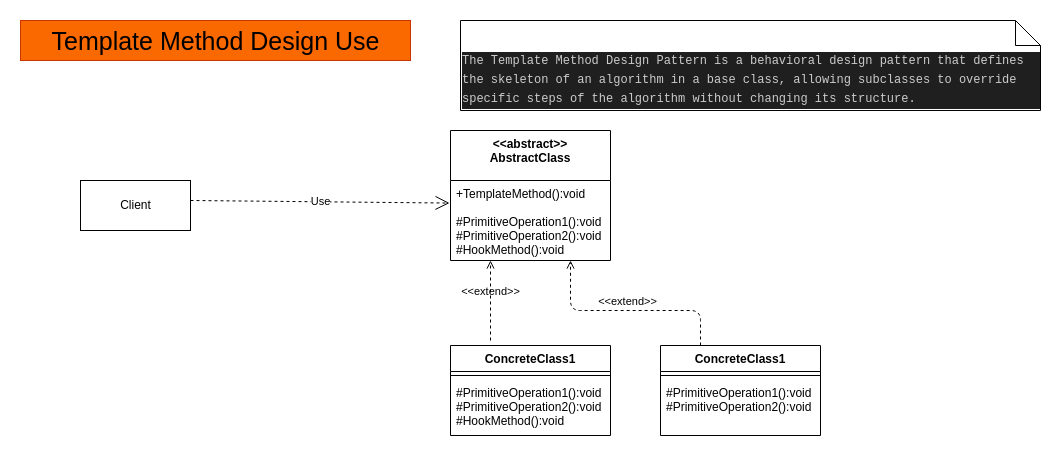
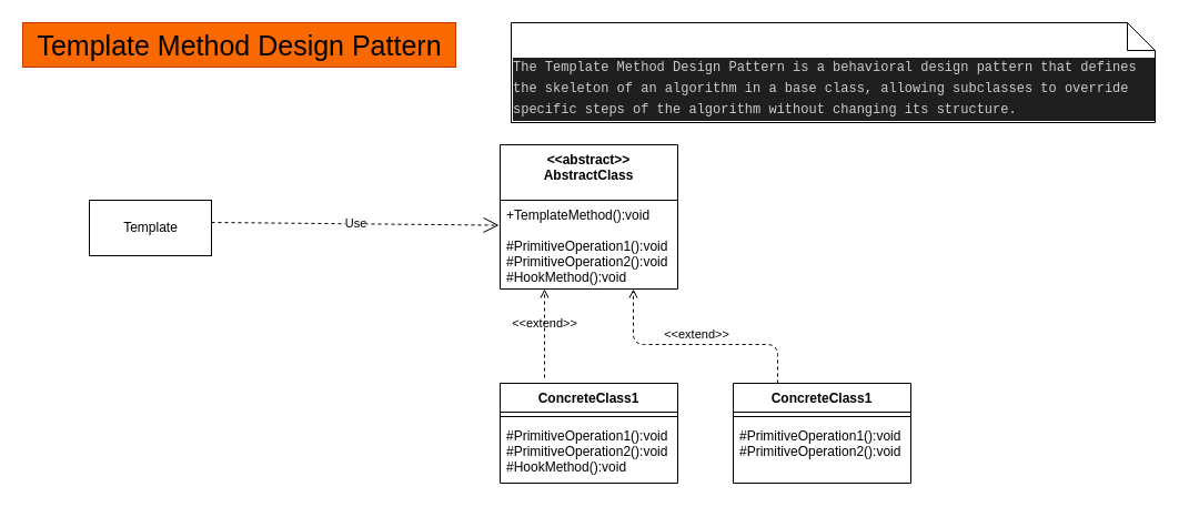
  <mxCell id="0" />
  <mxCell id="1" parent="0" />
- <mxCell id="2" value="Template Method Design Use" style="text;html=1;align=center;verticalAlign=middle;resizable=1;points=[];autosize=1;strokeColor=#C73500;fillColor=#fa6800;fontColor=#000000;fontSize=25;movable=1;rotatable=1;deletable=1;editable=1;connectable=1;container=0;" parent="1" vertex="1"><mxGeometry x="20" y="20" width="390" height="40" as="geometry" /></mxCell>
+ <mxCell id="2" value="Template Method Design Pattern" style="text;html=1;align=center;verticalAlign=middle;resizable=1;points=[];autosize=1;strokeColor=#C73500;fillColor=#fa6800;fontColor=#000000;fontSize=25;movable=1;rotatable=1;deletable=1;editable=1;connectable=1;container=0;" parent="1" vertex="1"><mxGeometry x="20" y="20" width="390" height="40" as="geometry" /></mxCell>
  <mxCell id="3" value="&lt;div style=&quot;color: rgb(204, 204, 204); background-color: rgb(31, 31, 31); font-family: Consolas, &amp;quot;Courier New&amp;quot;, monospace; line-height: 19px;&quot;&gt;&lt;font style=&quot;font-size: 12px;&quot;&gt;The Template Method Design Pattern is a behavioral design pattern that defines the skeleton of an algorithm in a base class, allowing subclasses to override specific steps of the algorithm without changing its structure.&lt;/font&gt;&lt;/div&gt;" style="shape=note2;boundedLbl=1;whiteSpace=wrap;html=1;size=25;verticalAlign=top;align=left;movable=1;resizable=1;rotatable=1;deletable=1;editable=1;connectable=1;container=0;" parent="1" vertex="1"><mxGeometry x="460" y="20" width="580" height="90" as="geometry" /></mxCell>
  <mxCell id="4" value="" style="group;movable=0;resizable=0;rotatable=0;deletable=0;editable=0;connectable=0;" parent="1" vertex="1" connectable="0"><mxGeometry x="450" y="130" width="370" height="305" as="geometry" /></mxCell>
  <mxCell id="5" value="ConcreteClass1" style="swimlane;fontStyle=1;align=center;verticalAlign=top;childLayout=stackLayout;horizontal=1;startSize=26;horizontalStack=0;resizeParent=1;resizeParentMax=0;resizeLast=0;collapsible=1;marginBottom=0;movable=0;resizable=0;rotatable=0;deletable=0;editable=0;connectable=0;" parent="4" vertex="1"><mxGeometry y="215" width="160" height="90" as="geometry" /></mxCell>
  <mxCell id="6" value="" style="line;strokeWidth=1;fillColor=none;align=left;verticalAlign=middle;spacingTop=-1;spacingLeft=3;spacingRight=3;rotatable=0;labelPosition=right;points=[];portConstraint=eastwest;strokeColor=inherit;movable=0;resizable=0;deletable=0;editable=0;connectable=0;" parent="5" vertex="1"><mxGeometry y="26" width="160" height="8" as="geometry" /></mxCell>
  <mxCell id="7" value="#PrimitiveOperation1():void&#10;#PrimitiveOperation2():void&#10;#HookMethod():void" style="text;strokeColor=none;fillColor=none;align=left;verticalAlign=top;spacingLeft=4;spacingRight=4;overflow=hidden;rotatable=0;points=[[0,0.5],[1,0.5]];portConstraint=eastwest;movable=0;resizable=0;deletable=0;editable=0;connectable=0;" parent="5" vertex="1"><mxGeometry y="34" width="160" height="56" as="geometry" /></mxCell>
  <mxCell id="8" value="ConcreteClass1" style="swimlane;fontStyle=1;align=center;verticalAlign=top;childLayout=stackLayout;horizontal=1;startSize=26;horizontalStack=0;resizeParent=1;resizeParentMax=0;resizeLast=0;collapsible=1;marginBottom=0;movable=0;resizable=0;rotatable=0;deletable=0;editable=0;connectable=0;" parent="4" vertex="1"><mxGeometry x="210" y="215" width="160" height="90" as="geometry" /></mxCell>
  <mxCell id="9" value="" style="line;strokeWidth=1;fillColor=none;align=left;verticalAlign=middle;spacingTop=-1;spacingLeft=3;spacingRight=3;rotatable=0;labelPosition=right;points=[];portConstraint=eastwest;strokeColor=inherit;movable=0;resizable=0;deletable=0;editable=0;connectable=0;" parent="8" vertex="1"><mxGeometry y="26" width="160" height="8" as="geometry" /></mxCell>
  <mxCell id="10" value="#PrimitiveOperation1():void&#10;#PrimitiveOperation2():void&#10;" style="text;strokeColor=none;fillColor=none;align=left;verticalAlign=top;spacingLeft=4;spacingRight=4;overflow=hidden;rotatable=0;points=[[0,0.5],[1,0.5]];portConstraint=eastwest;movable=0;resizable=0;deletable=0;editable=0;connectable=0;" parent="8" vertex="1"><mxGeometry y="34" width="160" height="56" as="geometry" /></mxCell>
  <mxCell id="11" value="" style="group;movable=0;resizable=0;rotatable=0;deletable=0;editable=0;connectable=0;" parent="4" vertex="1" connectable="0"><mxGeometry width="160" height="130" as="geometry" /></mxCell>
  <mxCell id="12" value="&lt;&lt;abstract&gt;&gt;&#10;AbstractClass" style="swimlane;fontStyle=1;align=center;verticalAlign=top;childLayout=stackLayout;horizontal=1;startSize=50;horizontalStack=0;resizeParent=1;resizeParentMax=0;resizeLast=0;collapsible=1;marginBottom=0;container=0;movable=0;resizable=0;rotatable=0;deletable=0;editable=0;connectable=0;" parent="11" vertex="1"><mxGeometry width="160" height="130" as="geometry" /></mxCell>
  <mxCell id="13" value="" style="line;strokeWidth=1;fillColor=none;align=left;verticalAlign=middle;spacingTop=-1;spacingLeft=3;spacingRight=3;rotatable=0;labelPosition=right;points=[];portConstraint=eastwest;strokeColor=inherit;container=0;movable=0;resizable=0;deletable=0;editable=0;connectable=0;" parent="11" vertex="1"><mxGeometry y="50" width="160" height="8" as="geometry" /></mxCell>
  <mxCell id="14" value="+TemplateMethod():void&#10;&#10;#PrimitiveOperation1():void&#10;#PrimitiveOperation2():void&#10;#HookMethod():void" style="text;strokeColor=none;fillColor=none;align=left;verticalAlign=top;spacingLeft=4;spacingRight=4;overflow=hidden;rotatable=0;points=[[0,0.5],[1,0.5]];portConstraint=eastwest;container=0;movable=0;resizable=0;deletable=0;editable=0;connectable=0;" parent="11" vertex="1"><mxGeometry y="50" width="160" height="80" as="geometry" /></mxCell>
  <mxCell id="15" value="&amp;lt;&amp;lt;extend&amp;gt;&amp;gt;" style="html=1;verticalAlign=bottom;labelBackgroundColor=none;endArrow=open;endFill=0;dashed=1;movable=0;resizable=0;rotatable=0;deletable=0;editable=0;connectable=0;" parent="4" edge="1"><mxGeometry width="160" relative="1" as="geometry"><mxPoint x="40" y="210" as="sourcePoint" /><mxPoint x="40" y="130" as="targetPoint" /></mxGeometry></mxCell>
  <mxCell id="16" value="&amp;lt;&amp;lt;extend&amp;gt;&amp;gt;" style="html=1;verticalAlign=bottom;labelBackgroundColor=none;endArrow=open;endFill=0;dashed=1;exitX=0.25;exitY=0;exitDx=0;exitDy=0;movable=0;resizable=0;rotatable=0;deletable=0;editable=0;connectable=0;" parent="4" source="8" edge="1"><mxGeometry width="160" relative="1" as="geometry"><mxPoint x="120" y="240" as="sourcePoint" /><mxPoint x="120" y="130" as="targetPoint" /><Array as="points"><mxPoint x="250" y="180" /><mxPoint x="120" y="180" /></Array></mxGeometry></mxCell>
- <mxCell id="17" value="Client" style="html=1;movable=0;resizable=0;rotatable=0;deletable=0;editable=0;connectable=0;" parent="1" vertex="1"><mxGeometry x="80" y="180" width="110" height="50" as="geometry" /></mxCell>
+ <mxCell id="17" value="Template" style="html=1;movable=0;resizable=0;rotatable=0;deletable=0;editable=0;connectable=0;" parent="1" vertex="1"><mxGeometry x="80" y="180" width="110" height="50" as="geometry" /></mxCell>
  <mxCell id="18" value="Use" style="endArrow=open;endSize=12;dashed=1;html=1;entryX=-0.006;entryY=0.282;entryDx=0;entryDy=0;entryPerimeter=0;movable=0;resizable=0;rotatable=0;deletable=0;editable=0;connectable=0;" parent="1" target="14" edge="1"><mxGeometry width="160" relative="1" as="geometry"><mxPoint x="190" y="200" as="sourcePoint" /><mxPoint x="350" y="200" as="targetPoint" /></mxGeometry></mxCell>
